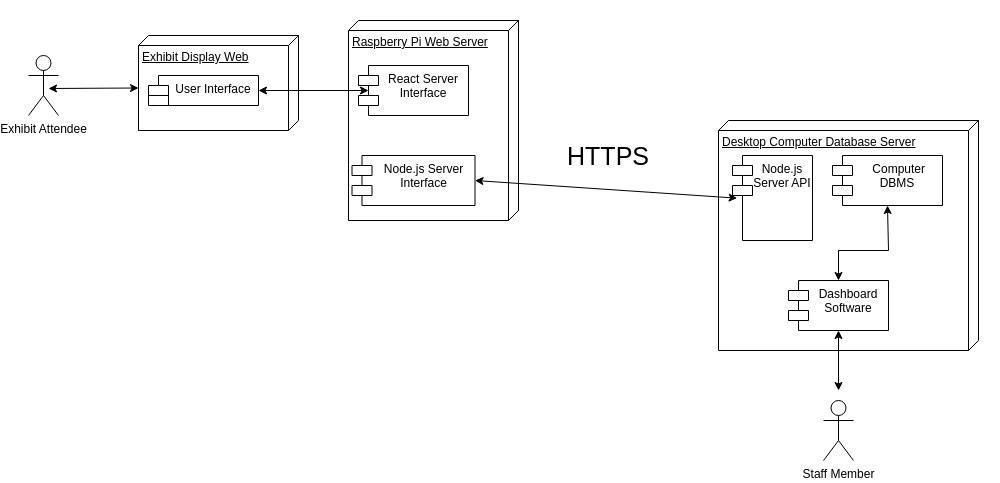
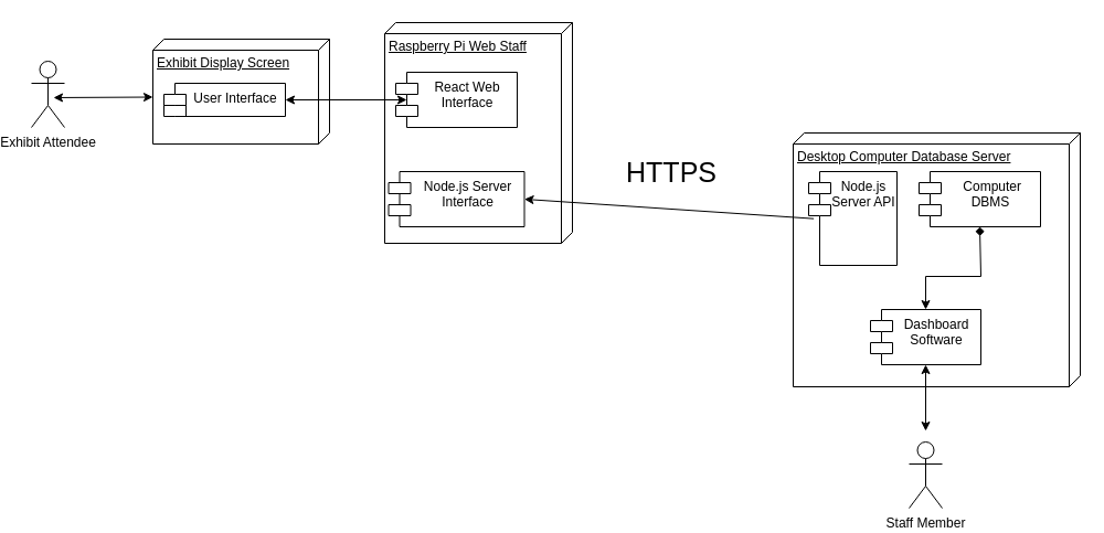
  <mxCell id="0" />
  <mxCell id="1" parent="0" />
  <mxCell id="2" value="&lt;div&gt;Exhibit Attendee&lt;/div&gt;" style="shape=umlActor;verticalLabelPosition=bottom;verticalAlign=top;html=1;" vertex="1" parent="1"><mxGeometry x="20" y="55" width="30" height="60" as="geometry" /></mxCell>
  <mxCell id="3" value="Staff Member" style="shape=umlActor;verticalLabelPosition=bottom;verticalAlign=top;html=1;" vertex="1" parent="1"><mxGeometry x="815" y="400" width="30" height="60" as="geometry" /></mxCell>
  <mxCell id="4" value="Desktop Computer Database Server" style="verticalAlign=top;align=left;spacingTop=8;spacingLeft=2;spacingRight=12;shape=cube;size=10;direction=south;fontStyle=4;html=1;whiteSpace=wrap;" vertex="1" parent="1"><mxGeometry x="710" y="120" width="260" height="230" as="geometry" /></mxCell>
  <mxCell id="5" value="&lt;div&gt;&amp;nbsp;Computer&lt;/div&gt;&lt;div&gt;DBMS&lt;/div&gt;" style="shape=module;align=left;spacingLeft=20;align=center;verticalAlign=top;whiteSpace=wrap;html=1;" vertex="1" parent="1"><mxGeometry x="824" y="155" width="110" height="50" as="geometry" /></mxCell>
  <mxCell id="6" value="&lt;div&gt;Node.js Server API&lt;/div&gt;" style="shape=module;align=left;spacingLeft=20;align=center;verticalAlign=top;whiteSpace=wrap;html=1;" vertex="1" parent="1"><mxGeometry x="724" y="155" width="80" height="85" as="geometry" /></mxCell>
- <mxCell id="7" value="Raspberry Pi Web Server" style="verticalAlign=top;align=left;spacingTop=8;spacingLeft=2;spacingRight=12;shape=cube;size=10;direction=south;fontStyle=4;html=1;whiteSpace=wrap;" vertex="1" parent="1"><mxGeometry x="340" y="20" width="170" height="200" as="geometry" /></mxCell>
- <mxCell id="8" value="React Server Interface" style="shape=module;align=left;spacingLeft=20;align=center;verticalAlign=top;whiteSpace=wrap;html=1;" vertex="1" parent="1"><mxGeometry x="350" y="65" width="110" height="50" as="geometry" /></mxCell>
+ <mxCell id="7" value="Raspberry Pi Web Staff" style="verticalAlign=top;align=left;spacingTop=8;spacingLeft=2;spacingRight=12;shape=cube;size=10;direction=south;fontStyle=4;html=1;whiteSpace=wrap;" vertex="1" parent="1"><mxGeometry x="340" y="20" width="170" height="200" as="geometry" /></mxCell>
+ <mxCell id="8" value="React Web Interface" style="shape=module;align=left;spacingLeft=20;align=center;verticalAlign=top;whiteSpace=wrap;html=1;" vertex="1" parent="1"><mxGeometry x="350" y="65" width="110" height="50" as="geometry" /></mxCell>
  <mxCell id="9" value="Node.js Server Interface" style="shape=module;align=left;spacingLeft=20;align=center;verticalAlign=top;whiteSpace=wrap;html=1;" vertex="1" parent="1"><mxGeometry x="343.5" y="155" width="123" height="50" as="geometry" /></mxCell>
- <mxCell id="10" value="" style="endArrow=classic;startArrow=classic;html=1;rounded=0;exitX=1;exitY=0.5;exitDx=0;exitDy=0;entryX=0.058;entryY=0.502;entryDx=0;entryDy=0;entryPerimeter=0;" edge="1" parent="1" source="9" target="6"><mxGeometry width="50" height="50" relative="1" as="geometry"><mxPoint x="740" y="110" as="sourcePoint" /><mxPoint x="740" y="130" as="targetPoint" /></mxGeometry></mxCell>
- <mxCell id="11" value="Exhibit Display Web" style="verticalAlign=top;align=left;spacingTop=8;spacingLeft=2;spacingRight=12;shape=cube;size=10;direction=south;fontStyle=4;html=1;whiteSpace=wrap;" vertex="1" parent="1"><mxGeometry x="130" y="35" width="160" height="95" as="geometry" /></mxCell>
+ <mxCell id="10" value="" style="endArrow=none;startArrow=classic;html=1;rounded=0;exitX=1;exitY=0.5;exitDx=0;exitDy=0;entryX=0.058;entryY=0.502;entryDx=0;entryDy=0;entryPerimeter=0;" edge="1" parent="1" source="9" target="6"><mxGeometry width="50" height="50" relative="1" as="geometry"><mxPoint x="740" y="110" as="sourcePoint" /><mxPoint x="740" y="130" as="targetPoint" /></mxGeometry></mxCell>
+ <mxCell id="11" value="Exhibit Display Screen" style="verticalAlign=top;align=left;spacingTop=8;spacingLeft=2;spacingRight=12;shape=cube;size=10;direction=south;fontStyle=4;html=1;whiteSpace=wrap;" vertex="1" parent="1"><mxGeometry x="130" y="35" width="160" height="95" as="geometry" /></mxCell>
  <mxCell id="12" value="User Interface " style="shape=module;align=left;spacingLeft=20;align=center;verticalAlign=top;whiteSpace=wrap;html=1;" vertex="1" parent="1"><mxGeometry x="140" y="75" width="110" height="30" as="geometry" /></mxCell>
  <mxCell id="13" value="" style="endArrow=classic;startArrow=classic;html=1;rounded=0;entryX=1;entryY=0.5;entryDx=0;entryDy=0;" edge="1" parent="1" target="12"><mxGeometry width="50" height="50" relative="1" as="geometry"><mxPoint x="360" y="90" as="sourcePoint" /><mxPoint x="370" y="80" as="targetPoint" /></mxGeometry></mxCell>
- <mxCell id="14" value="" style="endArrow=classic;startArrow=classic;html=1;rounded=0;entryX=0.5;entryY=1;entryDx=0;entryDy=0;exitX=0.5;exitY=0;exitDx=0;exitDy=0;" edge="1" parent="1" source="15" target="5"><mxGeometry width="50" height="50" relative="1" as="geometry"><mxPoint x="870.5" y="280" as="sourcePoint" /><mxPoint x="789.5" y="235" as="targetPoint" /><Array as="points"><mxPoint x="830" y="250" /><mxPoint x="880" y="250" /></Array></mxGeometry></mxCell>
+ <mxCell id="14" value="" style="endArrow=diamond;startArrow=classic;html=1;rounded=0;entryX=0.5;entryY=1;entryDx=0;entryDy=0;exitX=0.5;exitY=0;exitDx=0;exitDy=0;" edge="1" parent="1" source="15" target="5"><mxGeometry width="50" height="50" relative="1" as="geometry"><mxPoint x="870.5" y="280" as="sourcePoint" /><mxPoint x="789.5" y="235" as="targetPoint" /><Array as="points"><mxPoint x="830" y="250" /><mxPoint x="880" y="250" /></Array></mxGeometry></mxCell>
  <mxCell id="15" value="Dashboard Software" style="shape=module;align=left;spacingLeft=20;align=center;verticalAlign=top;whiteSpace=wrap;html=1;" vertex="1" parent="1"><mxGeometry x="780" y="280" width="100" height="50" as="geometry" /></mxCell>
  <mxCell id="16" value="" style="endArrow=classic;startArrow=classic;html=1;rounded=0;entryX=0;entryY=0;entryDx=52.5;entryDy=160;entryPerimeter=0;" edge="1" parent="1" target="11"><mxGeometry width="50" height="50" relative="1" as="geometry"><mxPoint x="40" y="88" as="sourcePoint" /><mxPoint y="250" as="targetPoint" x="480" /></mxGeometry></mxCell>
  <mxCell id="17" value="" style="endArrow=classic;startArrow=classic;html=1;rounded=0;exitX=0.5;exitY=1;exitDx=0;exitDy=0;" edge="1" parent="1" source="15"><mxGeometry width="50" height="50" relative="1" as="geometry"><mxPoint x="560" y="320" as="sourcePoint" /><mxPoint x="830" y="390" as="targetPoint" /></mxGeometry></mxCell>
  <mxCell id="18" value="&lt;font style=&quot;font-size: 25px;&quot;&gt;HTTPS&lt;/font&gt;" style="text;html=1;strokeColor=none;fillColor=none;align=center;verticalAlign=middle;whiteSpace=wrap;rounded=0;" vertex="1" parent="1"><mxGeometry x="570" y="140" width="60" height="30" as="geometry" /></mxCell>
